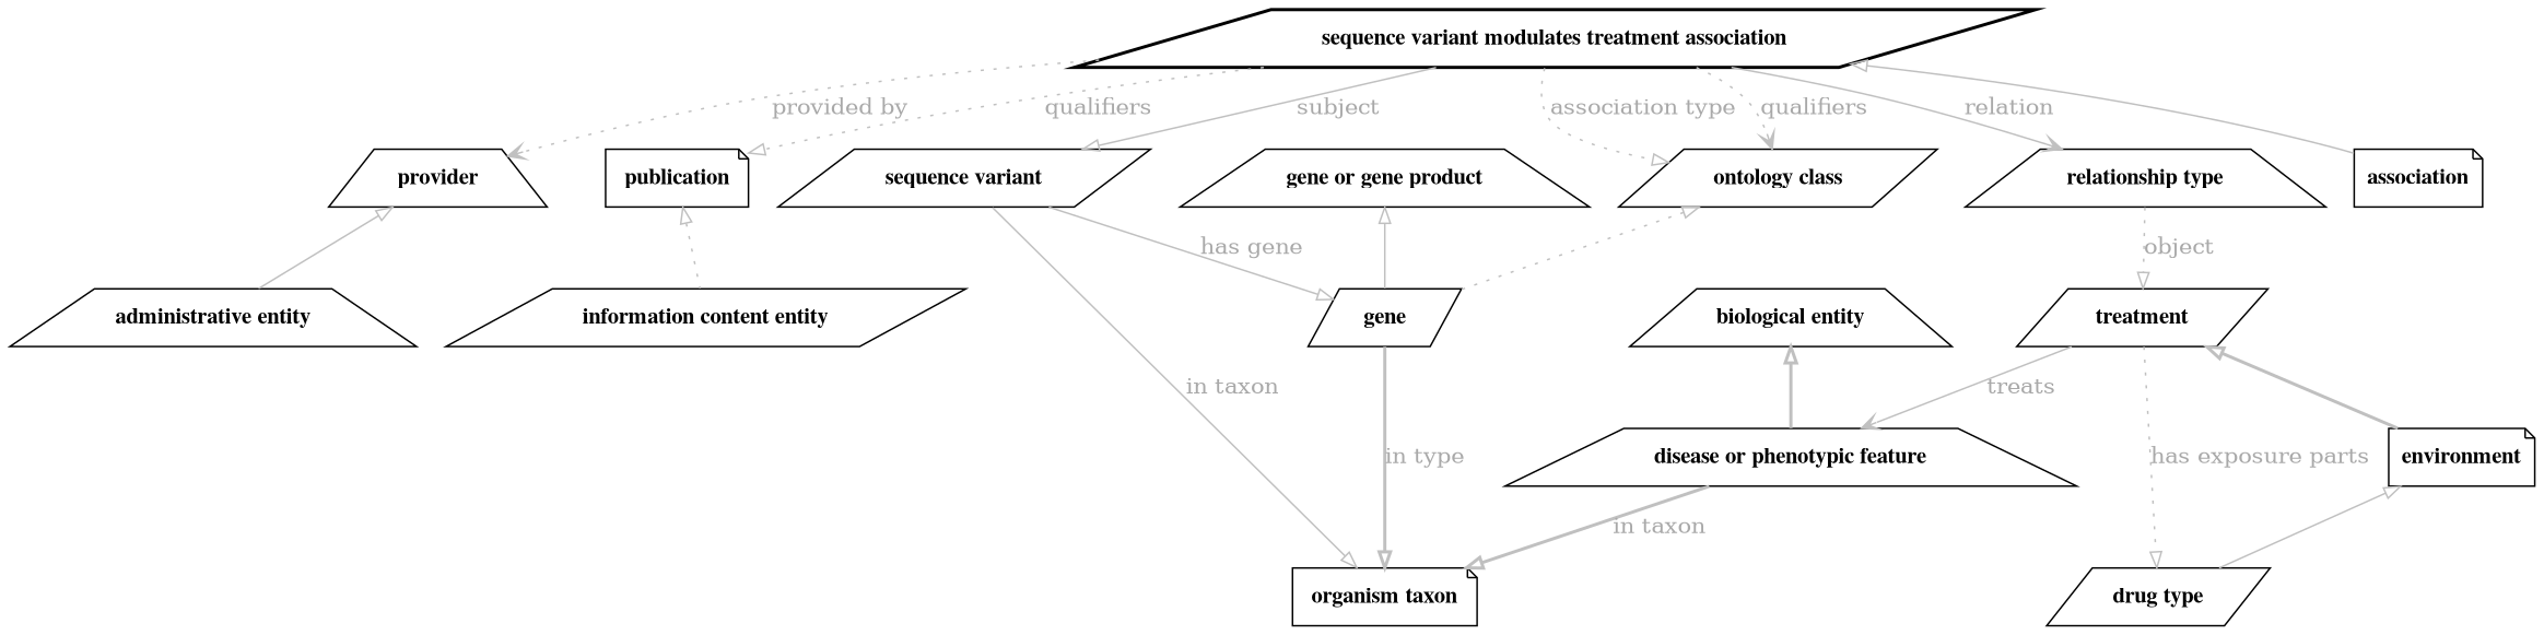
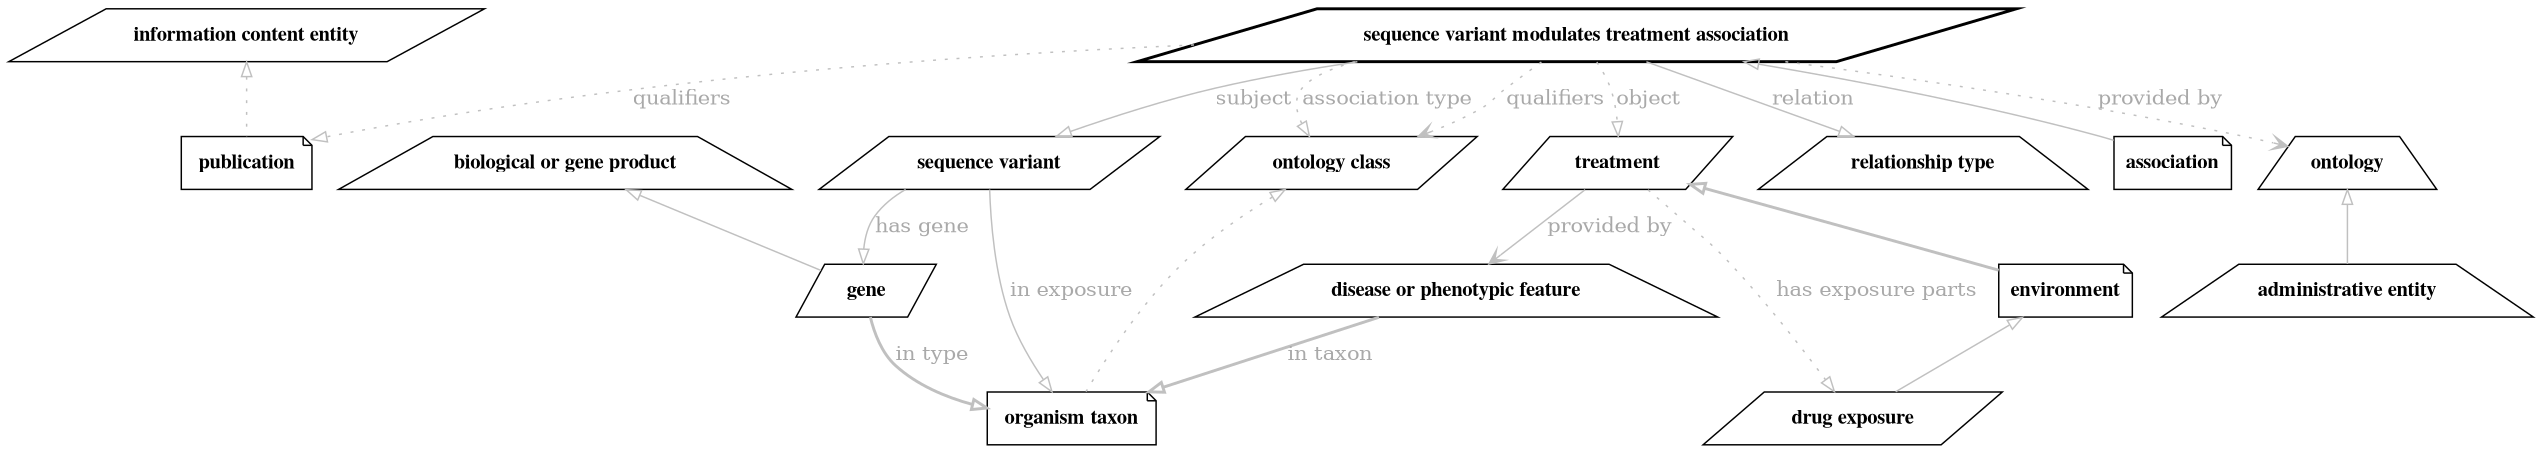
  digraph {
    fontsize=32
    penwidth=5
    node [color=black fontname="times bold" shape=parallelogram style=solid]
    edge [arrowhead=onormal color=gray fontcolor=darkgray style=solid]
    n1 [label=" sequence variant modulates treatment association " style=bold]
-   n2 [label=" provider " shape=trapezium]
+   n2 [label=ontology shape=trapezium]
    n3 [label=" publication " shape=note]
    n4 [label=" ontology class "]
    n5 [label=" treatment "]
    n6 [label=" relationship type " shape=trapezium]
    n7 [label=" sequence variant "]
    association [shape=note style=""]
    "administrative entity" [shape=trapezium style=""]
    n10 [label=" organism taxon " shape=note]
-   n11 [label="drug type"]
+   n11 [label=" drug exposure "]
    n12 [label=" disease or phenotypic feature " shape=trapezium]
    environment [shape=note style=""]
    n14 [label=" gene "]
    "information content entity" [style=""]
-   "biological entity" [shape=trapezium style=""]
-   "gene or gene product" [shape=trapezium style=""]
+   "gene or gene product" [shape=trapezium label="biological or gene product" style=""]
    n1 -> n2 [arrowhead=vee label="provided by" style=dotted]
    n1 -> n3 [label=qualifiers style=dotted]
    n1 -> n4 [arrowhead=vee label=qualifiers style=dotted]
    n1 -> n4 [label="association type" style=dotted]
-   n6 -> n5 [label=object style=dotted]
-   n1 -> n6 [arrowhead=vee label=relation]
+   n1 -> n5 [label=object style=dotted]
+   n1 -> n6 [label=relation]
    n1 -> n7 [label=subject]
    n1 -> association [arrowtail=onormal dir=back arrowhead=""]
    n2 -> "administrative entity" [arrowtail=onormal dir=back arrowhead=""]
-   n4 -> n14 [arrowtail=onormal dir=back style=dotted arrowhead=""]
+   n4 -> n10 [arrowtail=onormal dir=back style=dotted arrowhead=""]
    n5 -> n11 [label="has exposure parts" style=dotted]
-   n5 -> n12 [arrowhead=vee label=treats]
+   n5 -> n12 [arrowhead=vee label="provided by"]
    n5 -> environment [arrowtail=onormal dir=back style=bold arrowhead=""]
-   n7 -> n10 [label="in taxon"]
+   n7 -> n10 [label="in exposure"]
    n7 -> n14 [label="has gene"]
    n12 -> n10 [label="in taxon" style=bold]
    environment -> n11 [arrowtail=onormal dir=back arrowhead=""]
    n14 -> n10 [label="in type" style=bold]
-   n3 -> "information content entity" [arrowtail=onormal dir=back style=dotted arrowhead=""]
-   "biological entity" -> n12 [arrowtail=onormal dir=back style=bold arrowhead=""]
+   "information content entity" -> n3 [arrowtail=onormal dir=back style=dotted arrowhead=""]
    "gene or gene product" -> n14 [arrowtail=onormal dir=back arrowhead=""]
  }
